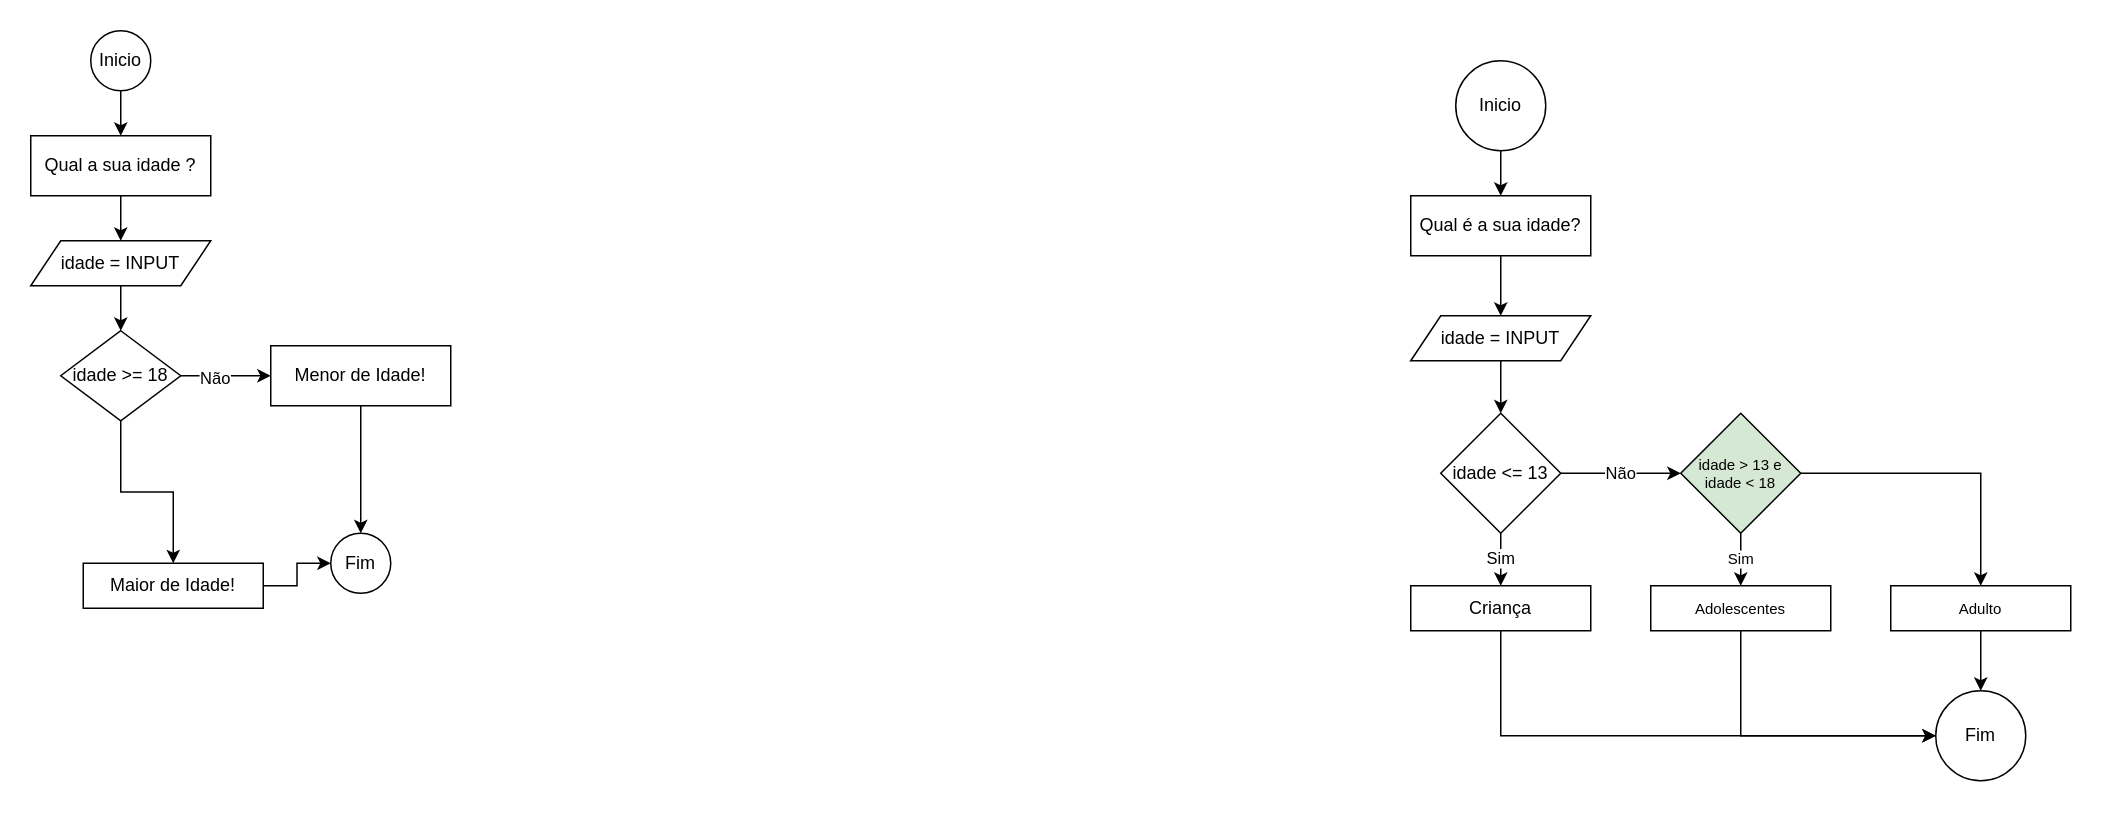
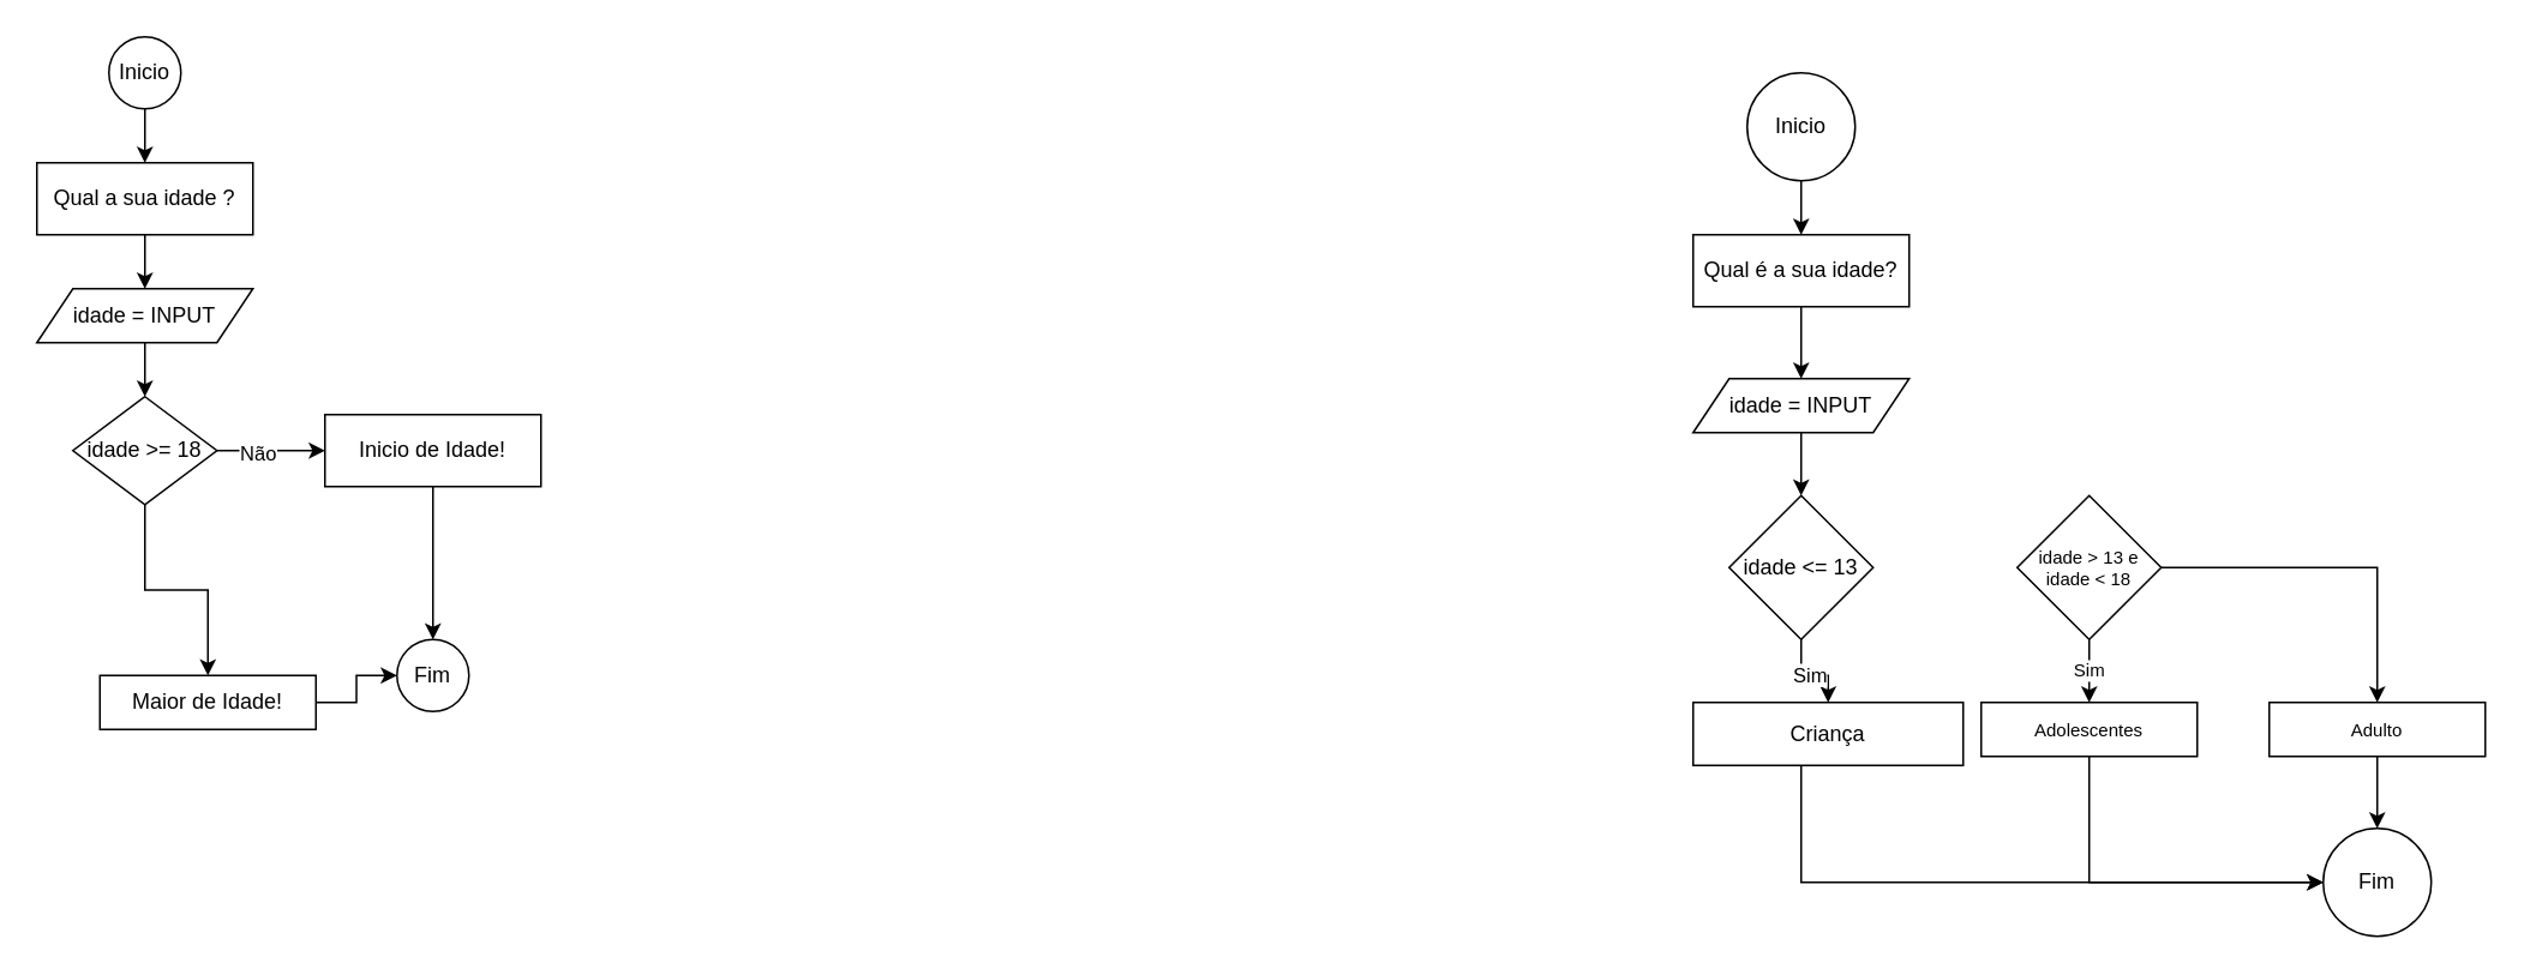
  <mxCell id="0" />
  <mxCell id="1" parent="0" />
  <mxCell id="2" value="" style="edgeStyle=orthogonalEdgeStyle;rounded=0;orthogonalLoop=1;jettySize=auto;html=1;" edge="1" parent="1" source="3" target="5"><mxGeometry relative="1" as="geometry" /></mxCell>
  <mxCell id="3" value="Inicio" style="ellipse;whiteSpace=wrap;html=1;" vertex="1" parent="1"><mxGeometry x="60" y="20" width="40" height="40" as="geometry" /></mxCell>
  <mxCell id="4" value="" style="edgeStyle=orthogonalEdgeStyle;rounded=0;orthogonalLoop=1;jettySize=auto;html=1;" edge="1" parent="1" source="5" target="7"><mxGeometry relative="1" as="geometry" /></mxCell>
  <mxCell id="5" value="Qual a sua idade ?" style="whiteSpace=wrap;html=1;" vertex="1" parent="1"><mxGeometry x="20" y="90" width="120" height="40" as="geometry" /></mxCell>
  <mxCell id="6" value="" style="edgeStyle=orthogonalEdgeStyle;rounded=0;orthogonalLoop=1;jettySize=auto;html=1;" edge="1" parent="1" source="7" target="11"><mxGeometry relative="1" as="geometry" /></mxCell>
  <mxCell id="7" value="idade = INPUT" style="shape=parallelogram;perimeter=parallelogramPerimeter;whiteSpace=wrap;html=1;fixedSize=1;" vertex="1" parent="1"><mxGeometry x="20" y="160" width="120" height="30" as="geometry" /></mxCell>
  <mxCell id="8" value="" style="edgeStyle=orthogonalEdgeStyle;rounded=0;orthogonalLoop=1;jettySize=auto;html=1;" edge="1" parent="1" source="11" target="13"><mxGeometry relative="1" as="geometry" /></mxCell>
  <mxCell id="9" value="Não" style="edgeLabel;html=1;align=center;verticalAlign=middle;resizable=0;points=[];" vertex="1" connectable="0" parent="8"><mxGeometry x="-0.271" y="-1" relative="1" as="geometry"><mxPoint as="offset" /></mxGeometry></mxCell>
  <mxCell id="10" value="" style="edgeStyle=orthogonalEdgeStyle;rounded=0;orthogonalLoop=1;jettySize=auto;html=1;" edge="1" parent="1" source="11" target="15"><mxGeometry relative="1" as="geometry" /></mxCell>
  <mxCell id="11" value="idade &amp;gt;= 18" style="rhombus;whiteSpace=wrap;html=1;" vertex="1" parent="1"><mxGeometry x="40" y="220" width="80" height="60" as="geometry" /></mxCell>
  <mxCell id="12" style="edgeStyle=orthogonalEdgeStyle;rounded=0;orthogonalLoop=1;jettySize=auto;html=1;entryX=0.5;entryY=0;entryDx=0;entryDy=0;" edge="1" parent="1" source="13" target="16"><mxGeometry relative="1" as="geometry" /></mxCell>
- <mxCell id="13" value="Menor de Idade!" style="whiteSpace=wrap;html=1;" vertex="1" parent="1"><mxGeometry x="180" y="230" width="120" height="40" as="geometry" /></mxCell>
+ <mxCell id="13" value="Inicio de Idade!" style="whiteSpace=wrap;html=1;" vertex="1" parent="1"><mxGeometry x="180" y="230" width="120" height="40" as="geometry" /></mxCell>
  <mxCell id="14" style="edgeStyle=orthogonalEdgeStyle;rounded=0;orthogonalLoop=1;jettySize=auto;html=1;entryX=0;entryY=0.5;entryDx=0;entryDy=0;" edge="1" parent="1" source="15" target="16"><mxGeometry relative="1" as="geometry" /></mxCell>
  <mxCell id="15" value="Maior de Idade!" style="whiteSpace=wrap;html=1;" vertex="1" parent="1"><mxGeometry x="55" y="375" width="120" height="30" as="geometry" /></mxCell>
  <mxCell id="16" value="Fim" style="ellipse;whiteSpace=wrap;html=1;" vertex="1" parent="1"><mxGeometry x="220" y="355" width="40" height="40" as="geometry" /></mxCell>
  <mxCell id="17" value="" style="edgeStyle=orthogonalEdgeStyle;rounded=0;orthogonalLoop=1;jettySize=auto;html=1;" edge="1" parent="1" source="18" target="20"><mxGeometry relative="1" as="geometry" /></mxCell>
  <mxCell id="18" value="Inicio" style="ellipse;whiteSpace=wrap;html=1;" vertex="1" parent="1"><mxGeometry x="970" y="40" width="60" height="60" as="geometry" /></mxCell>
  <mxCell id="19" style="edgeStyle=orthogonalEdgeStyle;rounded=0;orthogonalLoop=1;jettySize=auto;html=1;entryX=0.5;entryY=0;entryDx=0;entryDy=0;" edge="1" parent="1" source="20" target="22"><mxGeometry relative="1" as="geometry" /></mxCell>
  <mxCell id="20" value="Qual é a sua idade?" style="whiteSpace=wrap;html=1;" vertex="1" parent="1"><mxGeometry x="940" y="130" width="120" height="40" as="geometry" /></mxCell>
  <mxCell id="21" value="" style="edgeStyle=orthogonalEdgeStyle;rounded=0;orthogonalLoop=1;jettySize=auto;html=1;" edge="1" parent="1" source="22" target="25"><mxGeometry relative="1" as="geometry" /></mxCell>
  <mxCell id="22" value="idade = INPUT" style="shape=parallelogram;perimeter=parallelogramPerimeter;whiteSpace=wrap;html=1;fixedSize=1;" vertex="1" parent="1"><mxGeometry x="940" y="210" width="120" height="30" as="geometry" /></mxCell>
  <mxCell id="23" value="Sim" style="edgeStyle=orthogonalEdgeStyle;rounded=0;orthogonalLoop=1;jettySize=auto;html=1;" edge="1" parent="1" source="25" target="27"><mxGeometry relative="1" as="geometry" /></mxCell>
- <mxCell id="24" value="Não" style="edgeStyle=orthogonalEdgeStyle;rounded=0;orthogonalLoop=1;jettySize=auto;html=1;" edge="1" parent="1" source="25" target="31"><mxGeometry relative="1" as="geometry" /></mxCell>
  <mxCell id="25" value="idade &amp;lt;= 13" style="rhombus;whiteSpace=wrap;html=1;" vertex="1" parent="1"><mxGeometry x="960" y="275" width="80" height="80" as="geometry" /></mxCell>
  <mxCell id="26" style="edgeStyle=orthogonalEdgeStyle;rounded=0;orthogonalLoop=1;jettySize=auto;html=1;entryX=0;entryY=0.5;entryDx=0;entryDy=0;" edge="1" parent="1" source="27" target="28"><mxGeometry relative="1" as="geometry"><Array as="points"><mxPoint x="1000" y="490" /></Array></mxGeometry></mxCell>
- <mxCell id="27" value="Criança" style="whiteSpace=wrap;html=1;" vertex="1" parent="1"><mxGeometry x="940" y="390" width="120" height="30" as="geometry" /></mxCell>
+ <mxCell id="27" value="Criança" style="whiteSpace=wrap;html=1;" vertex="1" parent="1"><mxGeometry x="940" y="390" width="150" height="35" as="geometry" /></mxCell>
  <mxCell id="28" value="Fim" style="ellipse;whiteSpace=wrap;html=1;" vertex="1" parent="1"><mxGeometry x="1290" y="460" width="60" height="60" as="geometry" /></mxCell>
  <mxCell id="29" value="Sim" style="edgeStyle=orthogonalEdgeStyle;rounded=0;orthogonalLoop=1;jettySize=auto;html=1;fontSize=10;" edge="1" parent="1" source="31" target="33"><mxGeometry relative="1" as="geometry" /></mxCell>
  <mxCell id="30" style="edgeStyle=orthogonalEdgeStyle;rounded=0;orthogonalLoop=1;jettySize=auto;html=1;entryX=0.5;entryY=0;entryDx=0;entryDy=0;fontSize=10;" edge="1" parent="1" source="31" target="35"><mxGeometry relative="1" as="geometry" /></mxCell>
- <mxCell id="31" value="idade &amp;gt; 13 e&lt;br style=&quot;font-size: 10px;&quot;&gt;idade &amp;lt; 18" style="rhombus;whiteSpace=wrap;html=1;fontSize=10;fillColor=#d5e8d4;" vertex="1" parent="1"><mxGeometry x="1120" y="275" width="80" height="80" as="geometry" /></mxCell>
+ <mxCell id="31" value="idade &amp;gt; 13 e&lt;br style=&quot;font-size: 10px;&quot;&gt;idade &amp;lt; 18" style="rhombus;whiteSpace=wrap;html=1;fontSize=10;" vertex="1" parent="1"><mxGeometry x="1120" y="275" width="80" height="80" as="geometry" /></mxCell>
  <mxCell id="32" style="edgeStyle=orthogonalEdgeStyle;rounded=0;orthogonalLoop=1;jettySize=auto;html=1;fontSize=10;" edge="1" parent="1" source="33" target="28"><mxGeometry relative="1" as="geometry"><Array as="points"><mxPoint x="1160" y="490" /></Array></mxGeometry></mxCell>
  <mxCell id="33" value="Adolescentes" style="whiteSpace=wrap;html=1;fontSize=10;" vertex="1" parent="1"><mxGeometry x="1100" y="390" width="120" height="30" as="geometry" /></mxCell>
  <mxCell id="34" style="rounded=0;orthogonalLoop=1;jettySize=auto;html=1;entryX=0.5;entryY=0;entryDx=0;entryDy=0;fontSize=10;" edge="1" parent="1" source="35" target="28"><mxGeometry relative="1" as="geometry" /></mxCell>
  <mxCell id="35" value="Adulto" style="whiteSpace=wrap;html=1;fontSize=10;" vertex="1" parent="1"><mxGeometry x="1260" y="390" width="120" height="30" as="geometry" /></mxCell>
